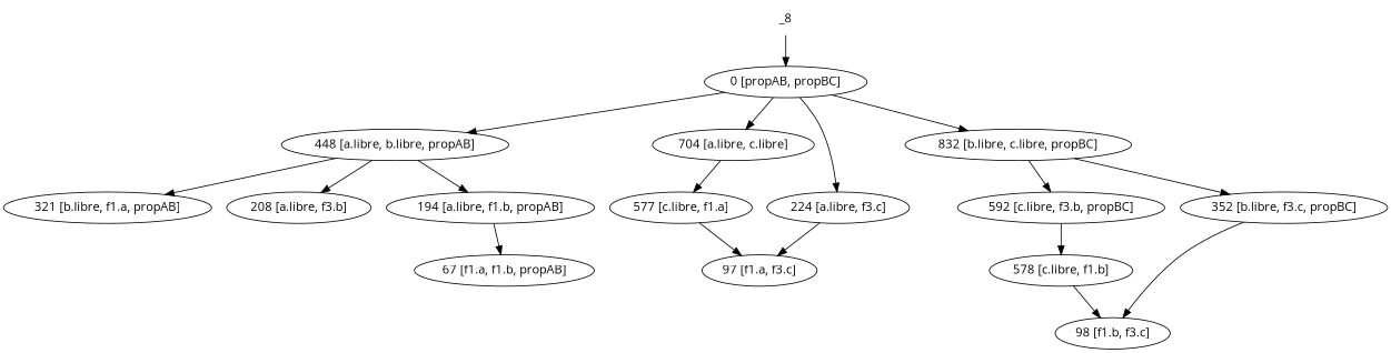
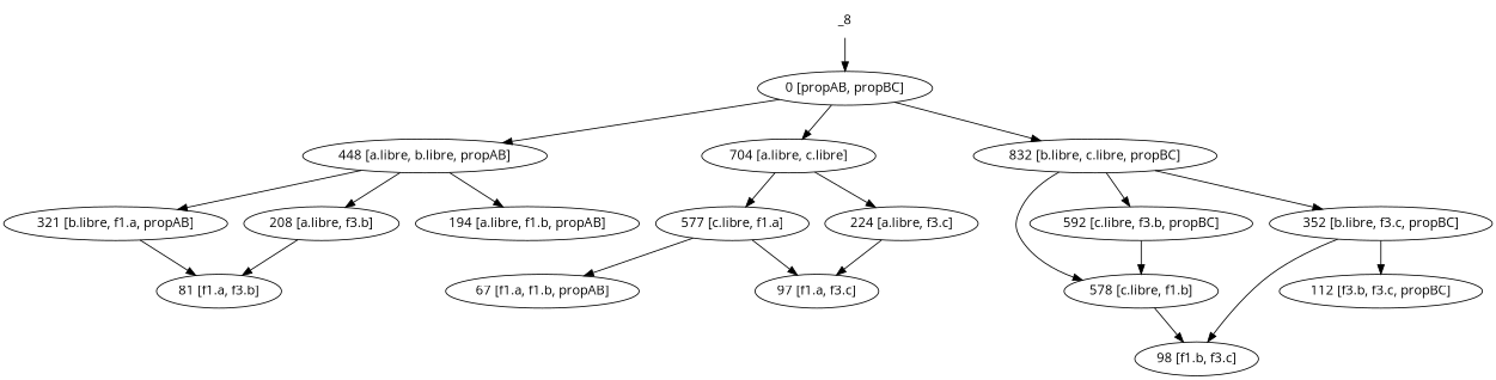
  digraph {
    fontname="Open Sans"
    node [fontname="Open Sans"]
    edge [fontname="Open Sans"]
    n1 [label=_8 shape=none]
    n2 [label="0 [propAB, propBC]"]
    n3 [label="448 [a.libre, b.libre, propAB]"]
    n4 [label="704 [a.libre, c.libre]"]
    n5 [label="832 [b.libre, c.libre, propBC]"]
    n6 [label="321 [b.libre, f1.a, propAB]"]
    n7 [label="194 [a.libre, f1.b, propAB]"]
    n8 [label="208 [a.libre, f3.b]"]
    n9 [label="577 [c.libre, f1.a]"]
    n10 [label="224 [a.libre, f3.c]"]
    n11 [label="578 [c.libre, f1.b]"]
    n12 [label="592 [c.libre, f3.b, propBC]"]
    n13 [label="352 [b.libre, f3.c, propBC]"]
    n14 [label="67 [f1.a, f1.b, propAB]"]
+   n15 [label="81 [f1.a, f3.b]"]
    n16 [label="97 [f1.a, f3.c]"]
    n17 [label="98 [f1.b, f3.c]"]
+   n18 [label="112 [f3.b, f3.c, propBC]"]
    n1 -> n2
    n2 -> n3
    n2 -> n4
    n2 -> n5
    n3 -> n6
    n3 -> n7
    n3 -> n8
    n4 -> n9
-   n2 -> n10
+   n4 -> n10
+   n5 -> n11
    n5 -> n12
    n5 -> n13
-   n7 -> n14
+   n6 -> n15
+   n9 -> n14
+   n8 -> n15
    n9 -> n16
    n10 -> n16
    n11 -> n17
    n12 -> n11
    n13 -> n17
+   n13 -> n18
  }
